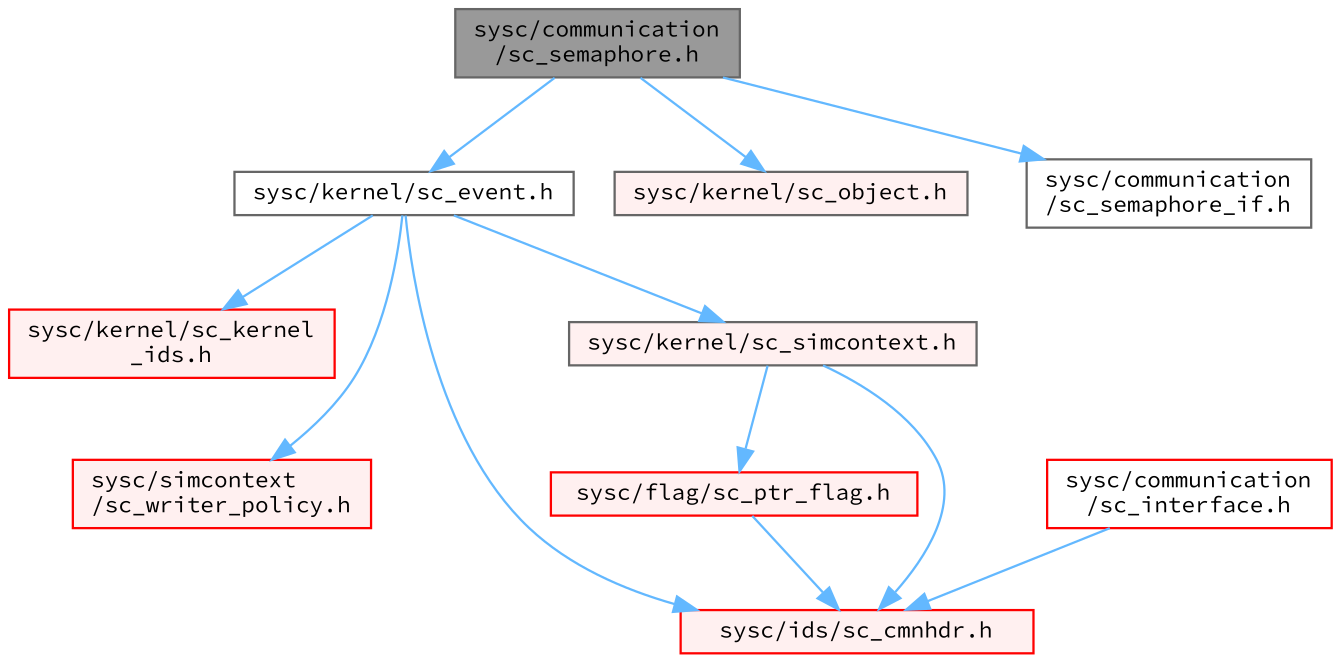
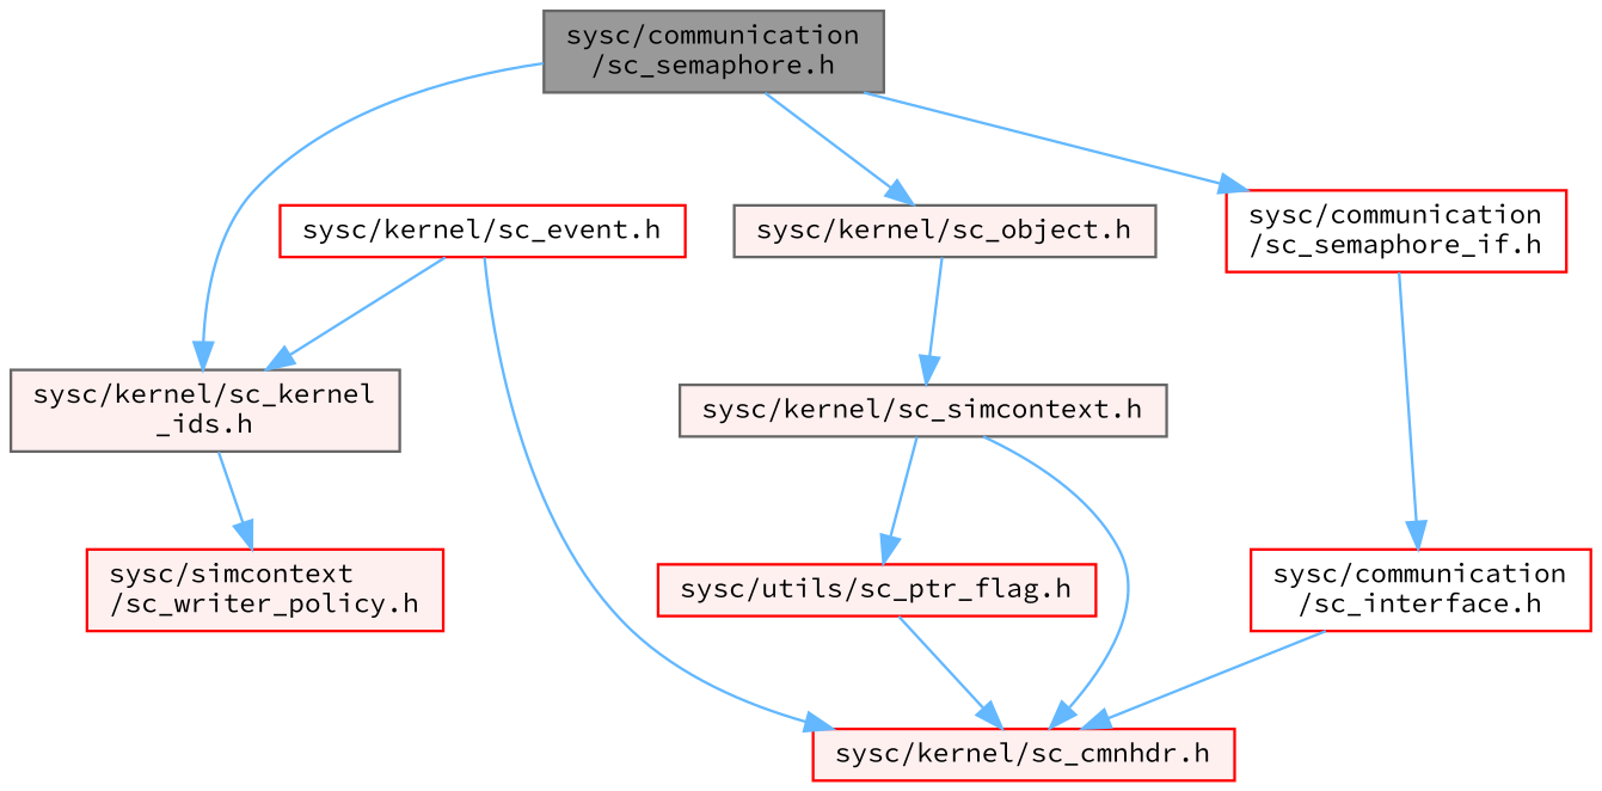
  digraph {
    fontname="Source Code Pro"
    node [color=red fillcolor="#FFF0F0" fontname="Source Code Pro" fontsize=10 shape=box style=filled]
    edge [color=steelblue1 fontname="Source Code Pro" fontsize=10 labelfontname=FreeSans labelfontsize=10 style=solid]
    n1 [color=gray40 fillcolor=grey60 fontcolor=black height=0.2 label="sysc/communication\l/sc_semaphore.h" width=0.4]
-   n2 [color=grey40 fillcolor=white height=0.2 label="sysc/kernel/sc_event.h" width=0.4]
+   n2 [fillcolor=white height=0.2 label="sysc/kernel/sc_event.h" width=0.4]
    n3 [color=grey40 height=0.2 label="sysc/kernel/sc_object.h" width=0.4]
-   n4 [color=grey40 fillcolor=white height=0.2 label="sysc/communication\l/sc_semaphore_if.h" width=0.4]
-   n5 [height=0.2 label="sysc/ids/sc_cmnhdr.h" width=0.4]
-   n6 [height=0.2 label="sysc/kernel/sc_kernel\l_ids.h" width=0.4]
+   n4 [fillcolor=white height=0.2 label="sysc/communication\l/sc_semaphore_if.h" width=0.4]
+   n5 [height=0.2 label="sysc/kernel/sc_cmnhdr.h" width=0.4]
+   n6 [color=grey40 height=0.2 label="sysc/kernel/sc_kernel\l_ids.h" width=0.4]
    n7 [color=grey40 height=0.2 label="sysc/kernel/sc_simcontext.h" width=0.4]
    n8 [height=0.2 label="sysc/simcontext\l/sc_writer_policy.h" width=0.4]
    n9 [fillcolor=white height=0.2 label="sysc/communication\l/sc_interface.h" width=0.4]
-   n10 [height=0.2 label="sysc/flag/sc_ptr_flag.h" width=0.4]
-   n1 -> n2
+   n10 [height=0.2 label="sysc/utils/sc_ptr_flag.h" width=0.4]
+   n1 -> n6
    n1 -> n3
    n1 -> n4
    n2 -> n5
    n2 -> n6
-   n2 -> n7
-   n2 -> n8
+   n3 -> n7
+   n6 -> n8
+   n4 -> n9
    n7 -> n5
    n7 -> n10
    n9 -> n5
    n10 -> n5
  }
